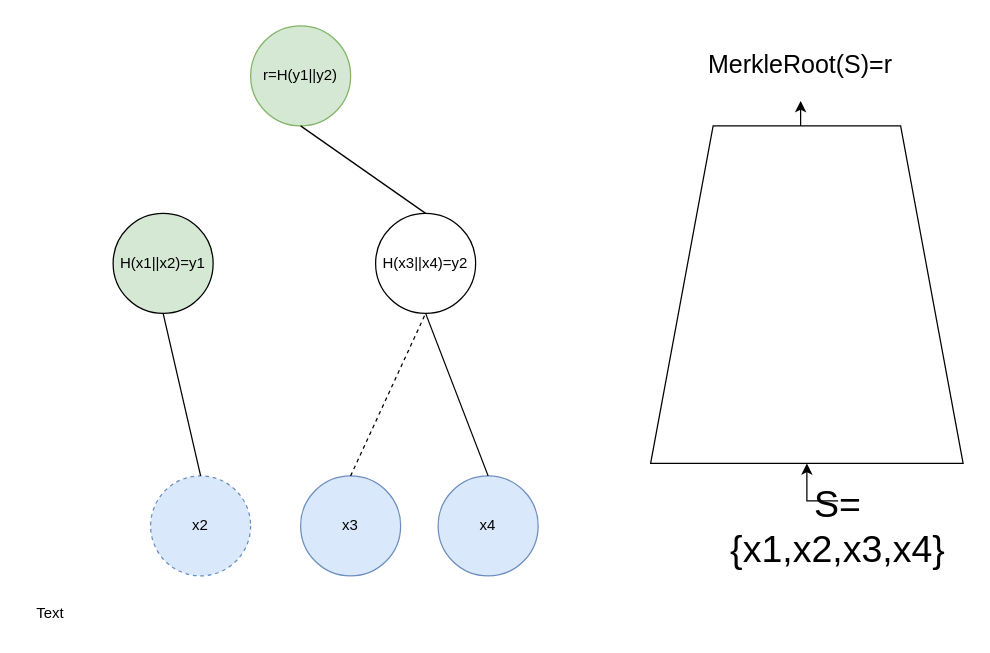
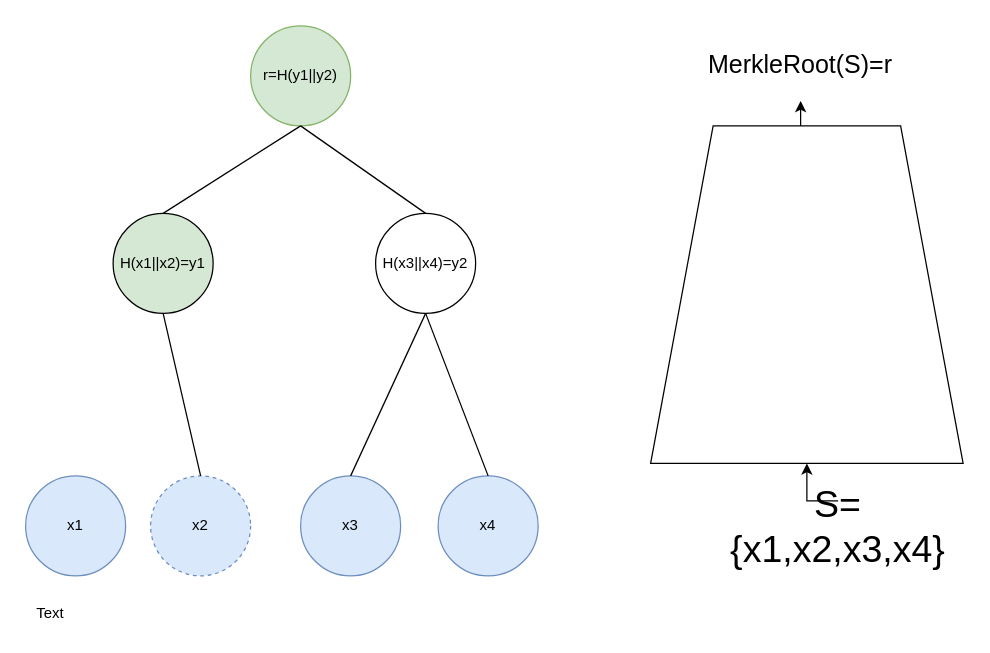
  <mxCell id="0" />
  <mxCell id="1" parent="0" />
  <mxCell id="2" value="r=H(y1||y2)" style="ellipse;whiteSpace=wrap;html=1;fillColor=#d5e8d4;strokeColor=#82b366;" parent="1" vertex="1"><mxGeometry x="200" y="20" width="80" height="80" as="geometry" /></mxCell>
  <mxCell id="3" value="H(x1||x2)=y1" style="ellipse;whiteSpace=wrap;html=1;fillColor=#d5e8d4;" parent="1" vertex="1"><mxGeometry x="90" y="170" width="80" height="80" as="geometry" /></mxCell>
  <mxCell id="4" value="H(x3||x4)=y2" style="ellipse;whiteSpace=wrap;html=1;" parent="1" vertex="1"><mxGeometry x="300" y="170" width="80" height="80" as="geometry" /></mxCell>
+ <mxCell id="5" value="&lt;div&gt;x1&lt;/div&gt;" style="ellipse;whiteSpace=wrap;html=1;fillColor=#dae8fc;strokeColor=#6c8ebf;" parent="1" vertex="1"><mxGeometry x="20" y="380" width="80" height="80" as="geometry" /></mxCell>
  <mxCell id="6" value="x3" style="ellipse;whiteSpace=wrap;html=1;fillColor=#dae8fc;strokeColor=#6c8ebf;" parent="1" vertex="1"><mxGeometry x="240" y="380" width="80" height="80" as="geometry" /></mxCell>
  <mxCell id="7" value="x2" style="ellipse;whiteSpace=wrap;html=1;fillColor=#dae8fc;strokeColor=#6c8ebf;dashed=1;" parent="1" vertex="1"><mxGeometry x="120" y="380" width="80" height="80" as="geometry" /></mxCell>
  <mxCell id="8" value="&lt;div&gt;x4&lt;/div&gt;" style="ellipse;whiteSpace=wrap;html=1;fillColor=#dae8fc;strokeColor=#6c8ebf;" parent="1" vertex="1"><mxGeometry x="350" y="380" width="80" height="80" as="geometry" /></mxCell>
+ <mxCell id="9" value="" style="endArrow=none;html=1;entryX=0.5;entryY=1;entryDx=0;entryDy=0;exitX=0.5;exitY=0;exitDx=0;exitDy=0;" parent="1" source="3" target="2" edge="1"><mxGeometry width="50" height="50" relative="1" as="geometry"><mxPoint x="160" y="220" as="sourcePoint" /><mxPoint x="210" y="170" as="targetPoint" /></mxGeometry></mxCell>
  <mxCell id="10" value="" style="endArrow=none;html=1;exitX=0.5;exitY=0;exitDx=0;exitDy=0;" parent="1" source="4" edge="1"><mxGeometry width="50" height="50" relative="1" as="geometry"><mxPoint x="310" y="160" as="sourcePoint" /><mxPoint x="240" y="100" as="targetPoint" /></mxGeometry></mxCell>
  <mxCell id="11" value="" style="endArrow=none;html=1;exitX=0.5;exitY=0;exitDx=0;exitDy=0;" parent="1" source="7" edge="1"><mxGeometry width="50" height="50" relative="1" as="geometry"><mxPoint x="160" y="370" as="sourcePoint" /><mxPoint x="130" y="250" as="targetPoint" /></mxGeometry></mxCell>
- <mxCell id="12" value="" style="endArrow=none;html=1;entryX=0.5;entryY=1;entryDx=0;entryDy=0;exitX=0.5;exitY=0;exitDx=0;exitDy=0;dashed=1;" parent="1" source="6" target="4" edge="1"><mxGeometry width="50" height="50" relative="1" as="geometry"><mxPoint x="80" y="400" as="sourcePoint" /><mxPoint x="150" y="270" as="targetPoint" /></mxGeometry></mxCell>
+ <mxCell id="12" value="" style="endArrow=none;html=1;entryX=0.5;entryY=1;entryDx=0;entryDy=0;exitX=0.5;exitY=0;exitDx=0;exitDy=0;" parent="1" source="6" target="4" edge="1"><mxGeometry width="50" height="50" relative="1" as="geometry"><mxPoint x="80" y="400" as="sourcePoint" /><mxPoint x="150" y="270" as="targetPoint" /></mxGeometry></mxCell>
  <mxCell id="13" value="" style="endArrow=none;html=1;entryX=0.5;entryY=1;entryDx=0;entryDy=0;exitX=0.5;exitY=0;exitDx=0;exitDy=0;" parent="1" source="8" target="4" edge="1"><mxGeometry width="50" height="50" relative="1" as="geometry"><mxPoint x="390" y="370" as="sourcePoint" /><mxPoint x="350" y="260" as="targetPoint" /></mxGeometry></mxCell>
  <mxCell id="14" value="" style="shape=trapezoid;perimeter=trapezoidPerimeter;whiteSpace=wrap;html=1;" vertex="1" parent="1"><mxGeometry x="520" y="100" width="250" height="270" as="geometry" /></mxCell>
  <mxCell id="15" value="Text" style="text;html=1;strokeColor=none;fillColor=none;align=center;verticalAlign=middle;whiteSpace=wrap;rounded=0;" vertex="1" parent="1"><mxGeometry x="20" y="480" width="40" height="20" as="geometry" /></mxCell>
  <mxCell id="16" style="edgeStyle=orthogonalEdgeStyle;rounded=0;orthogonalLoop=1;jettySize=auto;html=1;exitX=0.5;exitY=0;exitDx=0;exitDy=0;entryX=0.5;entryY=1;entryDx=0;entryDy=0;" edge="1" parent="1" source="17" target="14"><mxGeometry relative="1" as="geometry" /></mxCell>
  <mxCell id="17" value="&lt;font style=&quot;font-size: 30px&quot;&gt;S={x1,x2,x3,x4}&lt;/font&gt;" style="text;html=1;strokeColor=none;fillColor=none;align=center;verticalAlign=middle;whiteSpace=wrap;rounded=0;" vertex="1" parent="1"><mxGeometry x="570" y="400" width="200" height="40" as="geometry" /></mxCell>
  <mxCell id="18" style="edgeStyle=orthogonalEdgeStyle;rounded=0;orthogonalLoop=1;jettySize=auto;html=1;exitX=0.5;exitY=0;exitDx=0;exitDy=0;" edge="1" parent="1"><mxGeometry relative="1" as="geometry"><mxPoint x="640" y="100" as="sourcePoint" /><mxPoint x="640" y="80" as="targetPoint" /><Array as="points"><mxPoint x="640" y="80" /><mxPoint x="640" y="80" /></Array></mxGeometry></mxCell>
  <mxCell id="19" value="&lt;font style=&quot;font-size: 20px&quot;&gt;MerkleRoot(S)=r&lt;/font&gt;" style="text;html=1;strokeColor=none;fillColor=none;align=center;verticalAlign=middle;whiteSpace=wrap;rounded=0;" vertex="1" parent="1"><mxGeometry x="540" y="30" width="200" height="40" as="geometry" /></mxCell>
